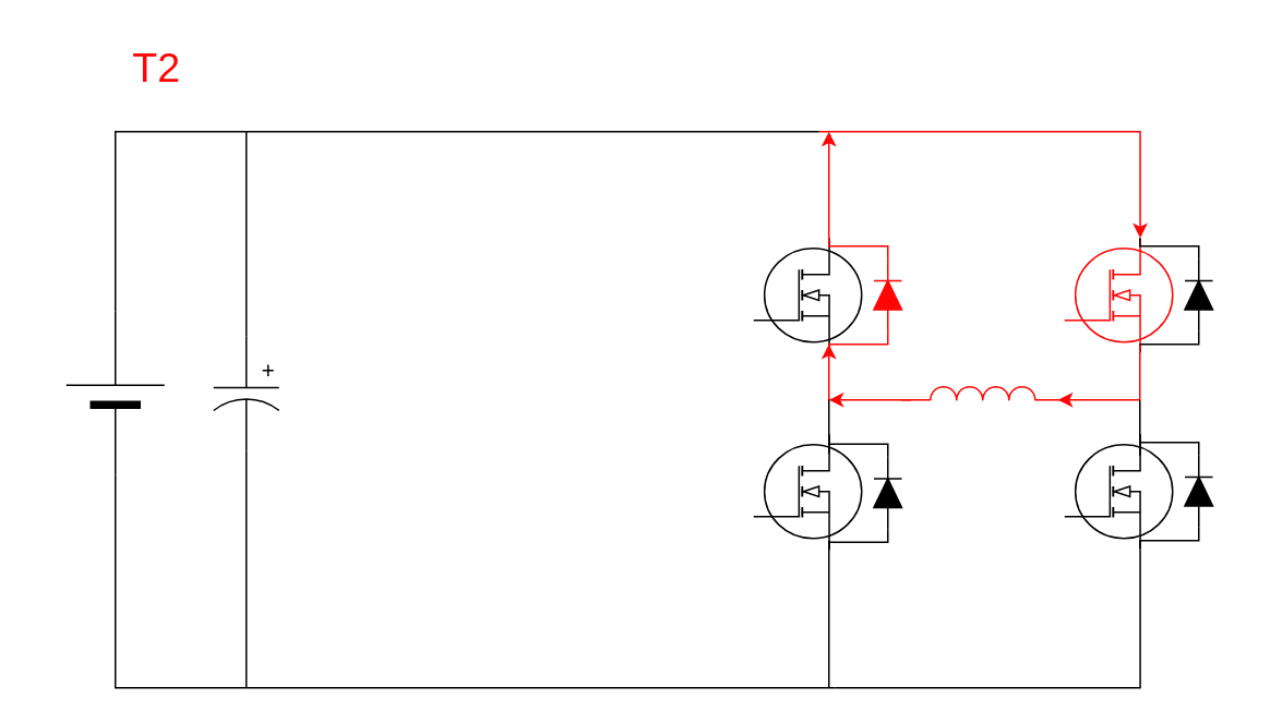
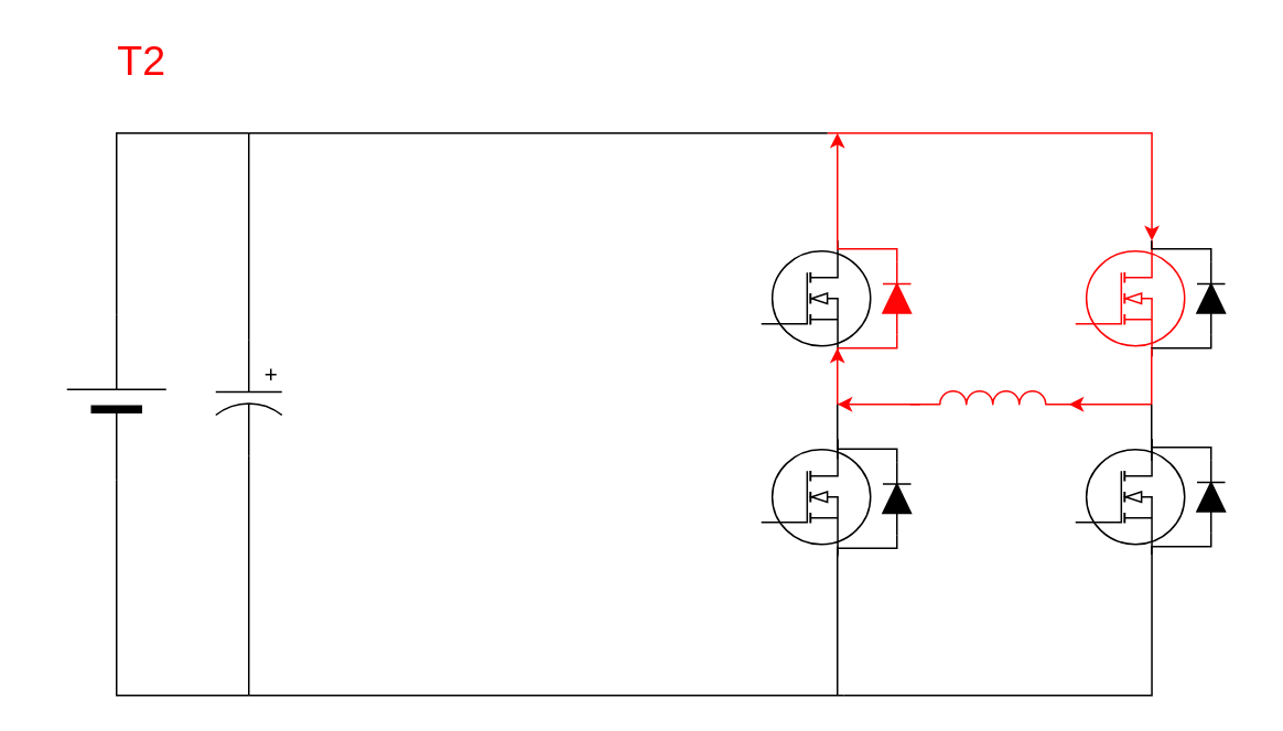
  <mxCell id="0" />
  <mxCell id="1" parent="0" />
  <mxCell id="2" style="edgeStyle=orthogonalEdgeStyle;rounded=0;orthogonalLoop=1;jettySize=auto;html=1;exitX=1;exitY=0.5;exitDx=0;exitDy=0;exitPerimeter=0;endArrow=none;endFill=0;" parent="1" source="4" edge="1"><mxGeometry relative="1" as="geometry"><mxPoint x="150" y="80" as="targetPoint" /><Array as="points"><mxPoint x="70" y="80" /></Array></mxGeometry></mxCell>
  <mxCell id="3" style="edgeStyle=orthogonalEdgeStyle;rounded=0;orthogonalLoop=1;jettySize=auto;html=1;exitX=0;exitY=0.5;exitDx=0;exitDy=0;exitPerimeter=0;endArrow=none;endFill=0;" parent="1" source="4" edge="1"><mxGeometry relative="1" as="geometry"><mxPoint x="150" y="420" as="targetPoint" /><Array as="points"><mxPoint x="70" y="420" /></Array></mxGeometry></mxCell>
  <mxCell id="4" value="" style="verticalLabelPosition=bottom;shadow=0;dashed=0;align=center;fillColor=#000000;html=1;verticalAlign=top;strokeWidth=1;shape=mxgraph.electrical.miscellaneous.monocell_battery;rounded=1;comic=0;labelBackgroundColor=none;fontFamily=Verdana;fontSize=12;rotation=-90;" parent="1" vertex="1"><mxGeometry x="20" y="210" width="100" height="60" as="geometry" /></mxCell>
  <mxCell id="5" style="edgeStyle=orthogonalEdgeStyle;rounded=0;orthogonalLoop=1;jettySize=auto;html=1;exitX=0.7;exitY=0;exitDx=0;exitDy=0;exitPerimeter=0;endArrow=none;endFill=0;strokeColor=#FF0505;startArrow=classic;startFill=1;" parent="1" source="6" edge="1"><mxGeometry relative="1" as="geometry"><mxPoint x="500" y="80" as="targetPoint" /><Array as="points"><mxPoint x="696" y="80" /></Array></mxGeometry></mxCell>
  <mxCell id="6" value="" style="verticalLabelPosition=bottom;shadow=0;dashed=0;align=center;html=1;verticalAlign=top;shape=mxgraph.electrical.mosfets1.mosfet_ic_n;strokeColor=#FF0505;" parent="1" vertex="1"><mxGeometry x="650" y="145" width="66" height="70" as="geometry" /></mxCell>
  <mxCell id="7" style="edgeStyle=orthogonalEdgeStyle;rounded=0;orthogonalLoop=1;jettySize=auto;html=1;exitX=0;exitY=0.5;exitDx=0;exitDy=0;exitPerimeter=0;endArrow=none;endFill=0;strokeColor=#000000;" parent="1" source="9" edge="1"><mxGeometry relative="1" as="geometry"><mxPoint x="150" y="80" as="targetPoint" /></mxGeometry></mxCell>
  <mxCell id="8" style="edgeStyle=orthogonalEdgeStyle;rounded=0;orthogonalLoop=1;jettySize=auto;html=1;exitX=1;exitY=0.5;exitDx=0;exitDy=0;exitPerimeter=0;endArrow=none;endFill=0;strokeColor=#000000;" parent="1" source="9" edge="1"><mxGeometry relative="1" as="geometry"><mxPoint x="150" y="420" as="targetPoint" /></mxGeometry></mxCell>
  <mxCell id="9" value="" style="pointerEvents=1;verticalLabelPosition=bottom;shadow=0;dashed=0;align=center;html=1;verticalAlign=top;shape=mxgraph.electrical.capacitors.capacitor_3;direction=south;strokeColor=#000000;" parent="1" vertex="1"><mxGeometry x="130" y="205" width="40" height="70" as="geometry" /></mxCell>
  <mxCell id="10" style="edgeStyle=orthogonalEdgeStyle;rounded=0;orthogonalLoop=1;jettySize=auto;html=1;exitX=0.7;exitY=1;exitDx=0;exitDy=0;exitPerimeter=0;endArrow=none;endFill=0;" parent="1" source="11" edge="1"><mxGeometry relative="1" as="geometry"><mxPoint x="510" y="420" as="targetPoint" /><Array as="points"><mxPoint x="696" y="420" /></Array></mxGeometry></mxCell>
  <mxCell id="11" value="" style="verticalLabelPosition=bottom;shadow=0;dashed=0;align=center;html=1;verticalAlign=top;shape=mxgraph.electrical.mosfets1.mosfet_ic_n;" parent="1" vertex="1"><mxGeometry x="650" y="265" width="66" height="70" as="geometry" /></mxCell>
  <mxCell id="12" value="" style="verticalLabelPosition=bottom;shadow=0;dashed=0;align=center;html=1;verticalAlign=top;shape=mxgraph.electrical.mosfets1.mosfet_ic_n;" parent="1" vertex="1"><mxGeometry x="460" y="145" width="66" height="70" as="geometry" /></mxCell>
  <mxCell id="13" value="" style="verticalLabelPosition=bottom;shadow=0;dashed=0;align=center;html=1;verticalAlign=top;shape=mxgraph.electrical.mosfets1.mosfet_ic_n;strokeColor=#000000;" parent="1" vertex="1"><mxGeometry x="460" y="265" width="66" height="70" as="geometry" /></mxCell>
  <mxCell id="14" style="edgeStyle=orthogonalEdgeStyle;rounded=0;orthogonalLoop=1;jettySize=auto;html=1;exitX=1;exitY=1;exitDx=0;exitDy=0;exitPerimeter=0;endArrow=none;endFill=0;strokeColor=#FF0505;startArrow=classic;startFill=1;" parent="1" edge="1"><mxGeometry relative="1" as="geometry"><mxPoint x="696" y="244" as="targetPoint" /><mxPoint x="646" y="244" as="sourcePoint" /><Array as="points"><mxPoint x="656" y="244" /><mxPoint x="656" y="244" /></Array></mxGeometry></mxCell>
  <mxCell id="15" style="edgeStyle=orthogonalEdgeStyle;rounded=0;orthogonalLoop=1;jettySize=auto;html=1;exitX=0;exitY=1;exitDx=0;exitDy=0;exitPerimeter=0;endArrow=classic;endFill=1;strokeColor=#FF0505;" parent="1" edge="1"><mxGeometry relative="1" as="geometry"><mxPoint x="506" y="244" as="targetPoint" /><mxPoint x="556" y="244" as="sourcePoint" /><Array as="points"><mxPoint x="536" y="244" /></Array></mxGeometry></mxCell>
  <mxCell id="16" value="" style="pointerEvents=1;verticalLabelPosition=bottom;shadow=0;dashed=0;align=center;html=1;verticalAlign=top;shape=mxgraph.electrical.inductors.inductor_3;strokeColor=#FF0505;" parent="1" vertex="1"><mxGeometry x="550" y="236" width="100" height="8" as="geometry" /></mxCell>
  <mxCell id="17" value="" style="pointerEvents=1;fillColor=strokeColor;verticalLabelPosition=bottom;shadow=0;dashed=0;align=center;html=1;verticalAlign=top;shape=mxgraph.electrical.diodes.diode;rotation=-90;strokeColor=#FF0505;" parent="1" vertex="1"><mxGeometry x="520" y="171.5" width="44" height="17" as="geometry" /></mxCell>
  <mxCell id="18" style="edgeStyle=orthogonalEdgeStyle;rounded=0;orthogonalLoop=1;jettySize=auto;html=1;entryX=0.7;entryY=1;entryDx=0;entryDy=0;entryPerimeter=0;endArrow=none;endFill=0;strokeColor=#FF0505;" parent="1" source="17" target="12" edge="1"><mxGeometry relative="1" as="geometry"><Array as="points"><mxPoint x="542" y="210" /><mxPoint x="506" y="210" /></Array></mxGeometry></mxCell>
  <mxCell id="19" style="edgeStyle=orthogonalEdgeStyle;rounded=0;orthogonalLoop=1;jettySize=auto;html=1;endArrow=classic;endFill=1;strokeColor=#FF0505;" parent="1" source="17" edge="1"><mxGeometry relative="1" as="geometry"><mxPoint x="506" y="80" as="targetPoint" /><Array as="points"><mxPoint x="542" y="150" /><mxPoint x="506" y="150" /></Array></mxGeometry></mxCell>
  <mxCell id="20" value="" style="pointerEvents=1;fillColor=strokeColor;verticalLabelPosition=bottom;shadow=0;dashed=0;align=center;html=1;verticalAlign=top;shape=mxgraph.electrical.diodes.diode;rotation=-90;" parent="1" vertex="1"><mxGeometry x="710" y="171.5" width="44" height="17" as="geometry" /></mxCell>
  <mxCell id="21" style="edgeStyle=orthogonalEdgeStyle;rounded=0;orthogonalLoop=1;jettySize=auto;html=1;entryX=0.7;entryY=1;entryDx=0;entryDy=0;entryPerimeter=0;endArrow=none;endFill=0;" parent="1" source="20" edge="1"><mxGeometry relative="1" as="geometry"><mxPoint x="696" y="215" as="targetPoint" /><Array as="points"><mxPoint x="732" y="210" /><mxPoint x="696" y="210" /></Array></mxGeometry></mxCell>
  <mxCell id="22" style="edgeStyle=orthogonalEdgeStyle;rounded=0;orthogonalLoop=1;jettySize=auto;html=1;entryX=0.7;entryY=0;entryDx=0;entryDy=0;entryPerimeter=0;endArrow=none;endFill=0;" parent="1" source="20" edge="1"><mxGeometry relative="1" as="geometry"><mxPoint x="696" y="145" as="targetPoint" /><Array as="points"><mxPoint x="732" y="150" /><mxPoint x="696" y="150" /></Array></mxGeometry></mxCell>
  <mxCell id="23" value="" style="pointerEvents=1;fillColor=strokeColor;verticalLabelPosition=bottom;shadow=0;dashed=0;align=center;html=1;verticalAlign=top;shape=mxgraph.electrical.diodes.diode;rotation=-90;" parent="1" vertex="1"><mxGeometry x="710" y="291.5" width="44" height="17" as="geometry" /></mxCell>
  <mxCell id="24" style="edgeStyle=orthogonalEdgeStyle;rounded=0;orthogonalLoop=1;jettySize=auto;html=1;entryX=0.7;entryY=1;entryDx=0;entryDy=0;entryPerimeter=0;endArrow=none;endFill=0;" parent="1" source="23" edge="1"><mxGeometry relative="1" as="geometry"><mxPoint x="696" y="335" as="targetPoint" /><Array as="points"><mxPoint x="732" y="330" /><mxPoint x="696" y="330" /></Array></mxGeometry></mxCell>
  <mxCell id="25" style="edgeStyle=orthogonalEdgeStyle;rounded=0;orthogonalLoop=1;jettySize=auto;html=1;entryX=0.7;entryY=0;entryDx=0;entryDy=0;entryPerimeter=0;endArrow=none;endFill=0;" parent="1" source="23" edge="1"><mxGeometry relative="1" as="geometry"><mxPoint x="696" y="265" as="targetPoint" /><Array as="points"><mxPoint x="732" y="270" /><mxPoint x="696" y="270" /></Array></mxGeometry></mxCell>
  <mxCell id="26" value="" style="pointerEvents=1;fillColor=strokeColor;verticalLabelPosition=bottom;shadow=0;dashed=0;align=center;html=1;verticalAlign=top;shape=mxgraph.electrical.diodes.diode;rotation=-90;" parent="1" vertex="1"><mxGeometry x="520" y="292.5" width="44" height="17" as="geometry" /></mxCell>
  <mxCell id="27" style="edgeStyle=orthogonalEdgeStyle;rounded=0;orthogonalLoop=1;jettySize=auto;html=1;entryX=0.7;entryY=1;entryDx=0;entryDy=0;entryPerimeter=0;endArrow=none;endFill=0;" parent="1" source="26" edge="1"><mxGeometry relative="1" as="geometry"><mxPoint x="506" y="336" as="targetPoint" /><Array as="points"><mxPoint x="542" y="331" /><mxPoint x="506" y="331" /></Array></mxGeometry></mxCell>
  <mxCell id="28" style="edgeStyle=orthogonalEdgeStyle;rounded=0;orthogonalLoop=1;jettySize=auto;html=1;entryX=0.7;entryY=0;entryDx=0;entryDy=0;entryPerimeter=0;endArrow=none;endFill=0;" parent="1" source="26" edge="1"><mxGeometry relative="1" as="geometry"><mxPoint x="506" y="266" as="targetPoint" /><Array as="points"><mxPoint x="542" y="271" /><mxPoint x="506" y="271" /></Array></mxGeometry></mxCell>
- <mxCell id="29" value="&lt;font color=&quot;#ff0505&quot; style=&quot;font-size: 25px;&quot;&gt;T2&lt;/font&gt;" style="text;html=1;align=center;verticalAlign=middle;resizable=0;points=[];autosize=1;strokeColor=none;fillColor=none;" parent="1" vertex="1"><mxGeometry x="70" y="20" width="50" height="40" as="geometry" /></mxCell>
+ <mxCell id="29" value="&lt;font color=&quot;#ff0505&quot; style=&quot;font-size: 25px;&quot;&gt;T2&lt;/font&gt;" style="text;html=1;align=center;verticalAlign=middle;resizable=0;points=[];autosize=1;strokeColor=none;fillColor=none;" parent="1" vertex="1"><mxGeometry x="60" y="15" width="50" height="40" as="geometry" /></mxCell>
  <mxCell id="30" value="" style="endArrow=none;html=1;rounded=0;strokeColor=#000000;endFill=0;" parent="1" edge="1"><mxGeometry width="50" height="50" relative="1" as="geometry"><mxPoint x="150" y="80" as="sourcePoint" /><mxPoint x="500" y="80" as="targetPoint" /></mxGeometry></mxCell>
  <mxCell id="31" value="" style="endArrow=none;html=1;rounded=0;strokeColor=#FF0505;" parent="1" edge="1"><mxGeometry width="50" height="50" relative="1" as="geometry"><mxPoint x="696" y="244" as="sourcePoint" /><mxPoint x="696" y="210" as="targetPoint" /><Array as="points" /></mxGeometry></mxCell>
  <mxCell id="32" value="" style="endArrow=none;html=1;rounded=0;" parent="1" edge="1"><mxGeometry width="50" height="50" relative="1" as="geometry"><mxPoint x="696" y="278" as="sourcePoint" /><mxPoint x="696" y="244" as="targetPoint" /><Array as="points" /></mxGeometry></mxCell>
  <mxCell id="33" value="" style="endArrow=none;html=1;rounded=0;strokeColor=#000000;" parent="1" edge="1"><mxGeometry width="50" height="50" relative="1" as="geometry"><mxPoint x="506" y="277" as="sourcePoint" /><mxPoint x="506" y="243" as="targetPoint" /><Array as="points" /></mxGeometry></mxCell>
  <mxCell id="34" value="" style="endArrow=classic;html=1;rounded=0;strokeColor=#FF0505;endFill=1;" parent="1" edge="1"><mxGeometry width="50" height="50" relative="1" as="geometry"><mxPoint x="506" y="244" as="sourcePoint" /><mxPoint x="506" y="210" as="targetPoint" /><Array as="points" /></mxGeometry></mxCell>
  <mxCell id="35" value="" style="endArrow=none;html=1;rounded=0;strokeColor=#000000;endFill=0;startArrow=none;startFill=0;" parent="1" edge="1"><mxGeometry width="50" height="50" relative="1" as="geometry"><mxPoint x="506" y="420" as="sourcePoint" /><mxPoint x="506" y="330" as="targetPoint" /></mxGeometry></mxCell>
  <mxCell id="36" value="" style="endArrow=none;html=1;rounded=0;strokeColor=#000000;endFill=0;startArrow=none;startFill=0;" parent="1" edge="1"><mxGeometry width="50" height="50" relative="1" as="geometry"><mxPoint x="150" y="420" as="sourcePoint" /><mxPoint x="510" y="420" as="targetPoint" /></mxGeometry></mxCell>
